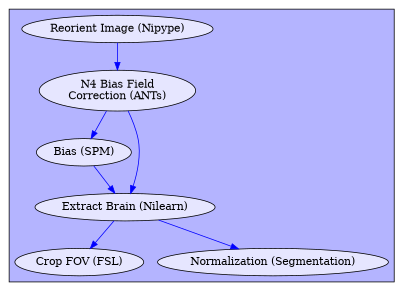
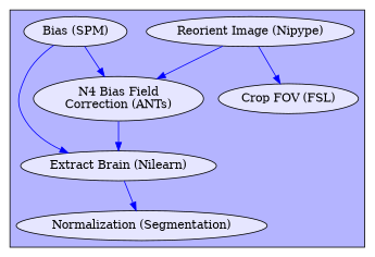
  digraph {
    node [fillcolor="#E6E6FF" style=filled]
    edge [color="#0000FF"]
    n1 [label="Reorient Image (Nipype)"]
    n2 [label="Crop FOV (FSL)"]
    n3 [label="N4 Bias Field\nCorrection (ANTs)"]
    n4 [label="Bias (SPM)"]
    n5 [label="Extract Brain (Nilearn)"]
    n6 [label="Normalization (Segmentation)"]
    subgraph cluster_1 {
      fillcolor="#B4B4FF"
      style=filled
      n1
      n2
      n3
      n4
      n5
      n6
    }
-   n5 -> n2
+   n1 -> n2
    n1 -> n3
-   n3 -> n4
+   n4 -> n3
    n3 -> n5
    n4 -> n5
    n5 -> n6
  }
